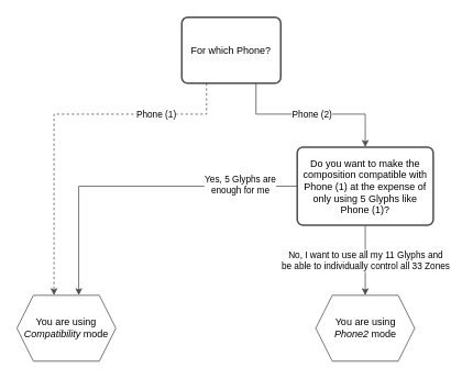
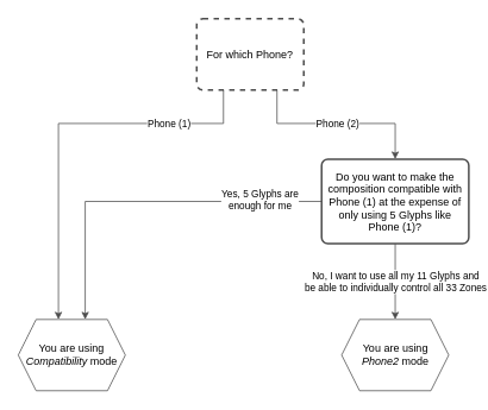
  <mxCell id="0" />
  <mxCell id="1" parent="0" />
  <mxCell id="2" value="Phone (2)" style="edgeStyle=orthogonalEdgeStyle;rounded=0;orthogonalLoop=1;jettySize=auto;html=1;exitX=0.75;exitY=1;exitDx=0;exitDy=0;entryX=0.5;entryY=0;entryDx=0;entryDy=0;strokeColor=#4D4D4D;" parent="1" source="4" target="8" edge="1"><mxGeometry relative="1" as="geometry"><Array as="points"><mxPoint x="310" y="138" /><mxPoint x="443" y="138" /></Array></mxGeometry></mxCell>
- <mxCell id="3" value="Phone (1)" style="edgeStyle=orthogonalEdgeStyle;rounded=0;orthogonalLoop=1;jettySize=auto;html=1;exitX=0.25;exitY=1;exitDx=0;exitDy=0;entryX=0.375;entryY=0;entryDx=0;entryDy=0;strokeColor=#4D4D4D;dashed=1;" parent="1" source="4" target="9" edge="1"><mxGeometry x="-0.554" relative="1" as="geometry"><Array as="points"><mxPoint x="250" y="138" /><mxPoint x="65" y="138" /></Array><mxPoint as="offset" /></mxGeometry></mxCell>
- <mxCell id="4" value="For which Phone?" style="rounded=1;whiteSpace=wrap;html=1;absoluteArcSize=1;arcSize=14;strokeWidth=2;strokeColor=#4D4D4D;" parent="1" vertex="1"><mxGeometry x="220" y="20.5" width="120" height="80" as="geometry" /></mxCell>
+ <mxCell id="3" value="Phone (1)" style="edgeStyle=orthogonalEdgeStyle;rounded=0;orthogonalLoop=1;jettySize=auto;html=1;exitX=0.25;exitY=1;exitDx=0;exitDy=0;entryX=0.375;entryY=0;entryDx=0;entryDy=0;strokeColor=#4D4D4D;" parent="1" source="4" target="9" edge="1"><mxGeometry x="-0.554" relative="1" as="geometry"><Array as="points"><mxPoint x="250" y="138" /><mxPoint x="65" y="138" /></Array><mxPoint as="offset" /></mxGeometry></mxCell>
+ <mxCell id="4" value="For which Phone?" style="rounded=1;whiteSpace=wrap;html=1;absoluteArcSize=1;arcSize=14;strokeWidth=2;strokeColor=#4D4D4D;dashed=1;" parent="1" vertex="1"><mxGeometry x="220" y="20.5" width="120" height="80" as="geometry" /></mxCell>
  <mxCell id="5" style="edgeStyle=orthogonalEdgeStyle;rounded=0;orthogonalLoop=1;jettySize=auto;html=1;exitX=0;exitY=0.5;exitDx=0;exitDy=0;entryX=0.625;entryY=0;entryDx=0;entryDy=0;strokeColor=#4D4D4D;" parent="1" source="8" target="9" edge="1"><mxGeometry relative="1" as="geometry" /></mxCell>
  <mxCell id="6" value="Yes, 5 Glyphs are&lt;br&gt;enough for me" style="edgeLabel;html=1;align=center;verticalAlign=middle;resizable=0;points=[];" parent="5" vertex="1" connectable="0"><mxGeometry x="-0.563" y="-2" relative="1" as="geometry"><mxPoint x="17" as="offset" /></mxGeometry></mxCell>
  <mxCell id="7" value="No, I want to use all my 11 Glyphs and&lt;br&gt;be able to individually control all 33 Zones" style="edgeStyle=orthogonalEdgeStyle;rounded=0;orthogonalLoop=1;jettySize=auto;html=1;exitX=0.5;exitY=1;exitDx=0;exitDy=0;entryX=0.5;entryY=0;entryDx=0;entryDy=0;strokeColor=#4D4D4D;" parent="1" source="8" target="10" edge="1"><mxGeometry relative="1" as="geometry" /></mxCell>
  <mxCell id="8" value="Do you want to make the composition compatible with Phone (1) at the expense of only using 5 Glyphs like Phone (1)?" style="rounded=1;whiteSpace=wrap;html=1;absoluteArcSize=1;arcSize=14;strokeWidth=2;strokeColor=#4D4D4D;" parent="1" vertex="1"><mxGeometry x="360" y="178" width="165" height="95" as="geometry" /></mxCell>
  <mxCell id="9" value="You are using&lt;br&gt;&lt;i&gt;Compatibility&lt;/i&gt; mode" style="shape=hexagon;perimeter=hexagonPerimeter2;whiteSpace=wrap;html=1;fixedSize=1;strokeColor=#4D4D4D;" parent="1" vertex="1"><mxGeometry x="20" y="358" width="120" height="80" as="geometry" /></mxCell>
  <mxCell id="10" value="You are using&lt;i&gt;&lt;br&gt;Phone2&lt;/i&gt; mode" style="shape=hexagon;perimeter=hexagonPerimeter2;whiteSpace=wrap;html=1;fixedSize=1;strokeColor=#4D4D4D;" parent="1" vertex="1"><mxGeometry x="382.5" y="358" width="120" height="80" as="geometry" /></mxCell>
